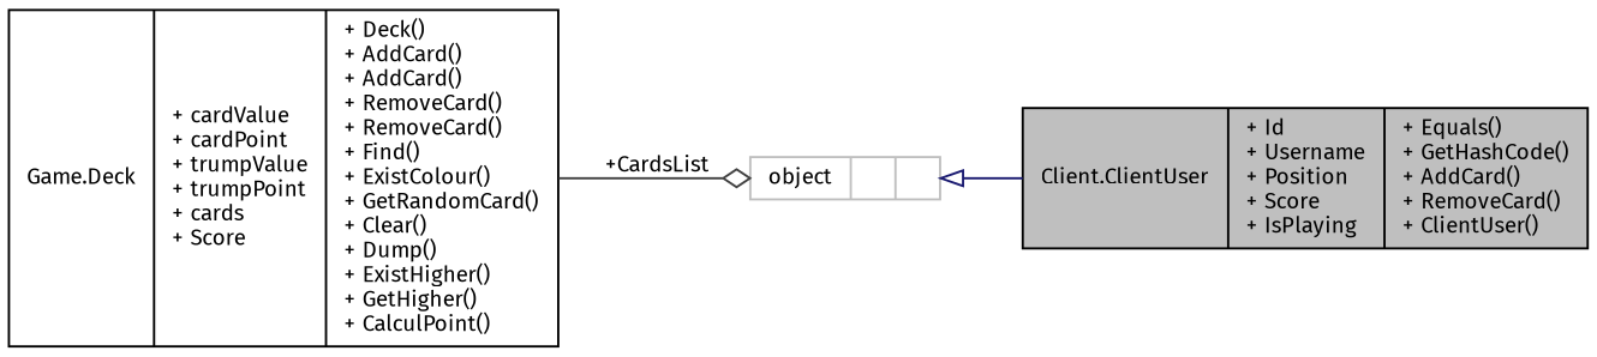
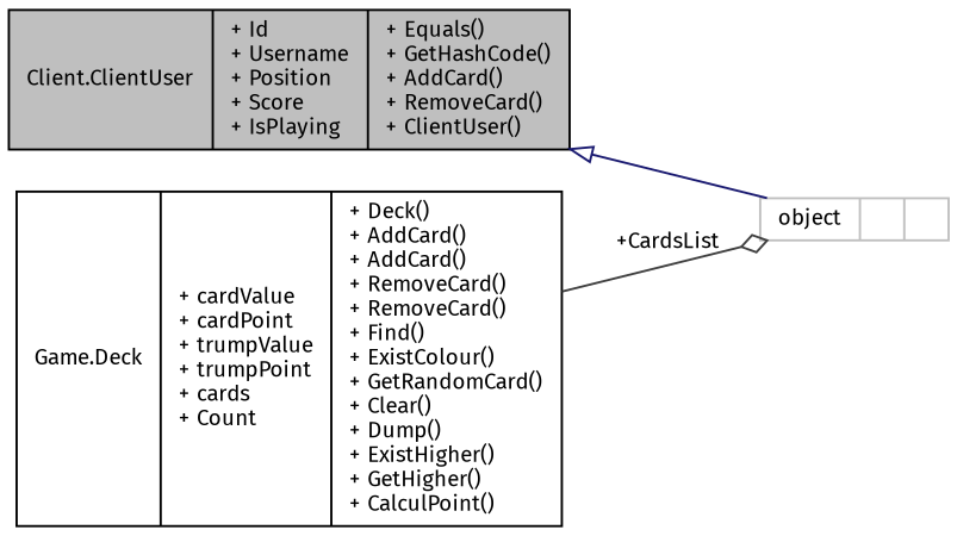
  digraph {
    fontname="Fira Sans"
    rankdir=LR
    node [color=black fillcolor=white fontname="Fira Sans" fontsize=10 shape=record style=filled]
    edge [fontname="Fira Sans" fontsize=10 labelfontname=Helvetica labelfontsize=10 style=solid]
    n1 [fillcolor=grey75 fontcolor=black height=0.2 label="{Client.ClientUser\n|+ Id\l+ Username\l+ Position\l+ Score\l+ IsPlaying\l|+ Equals()\l+ GetHashCode()\l+ AddCard()\l+ RemoveCard()\l+ ClientUser()\l}" width=0.4]
    n2 [color=grey75 height=0.2 label="{object\n||}" width=0.4]
-   n3 [height=0.2 label="{Game.Deck\n|+ cardValue\l+ cardPoint\l+ trumpValue\l+ trumpPoint\l+ cards\l+ Score\l|+ Deck()\l+ AddCard()\l+ AddCard()\l+ RemoveCard()\l+ RemoveCard()\l+ Find()\l+ ExistColour()\l+ GetRandomCard()\l+ Clear()\l+ Dump()\l+ ExistHigher()\l+ GetHigher()\l+ CalculPoint()\l}" width=0.4]
-   n2 -> n1 [arrowtail=onormal color=midnightblue dir=back]
+   n3 [height=0.2 label="{Game.Deck\n|+ cardValue\l+ cardPoint\l+ trumpValue\l+ trumpPoint\l+ cards\l+ Count\l|+ Deck()\l+ AddCard()\l+ AddCard()\l+ RemoveCard()\l+ RemoveCard()\l+ Find()\l+ ExistColour()\l+ GetRandomCard()\l+ Clear()\l+ Dump()\l+ ExistHigher()\l+ GetHigher()\l+ CalculPoint()\l}" width=0.4]
+   n1 -> n2 [arrowtail=onormal color=midnightblue dir=back]
    n3 -> n2 [arrowhead=odiamond color=grey25 label=" +CardsList"]
  }
